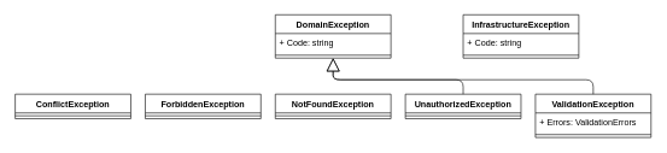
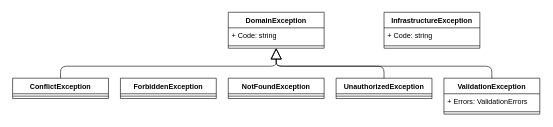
  <mxCell id="0" />
  <mxCell id="1" parent="0" />
+ <mxCell id="2" value="" style="endArrow=block;endSize=16;endFill=0;html=1;edgeStyle=orthogonalEdgeStyle;" edge="1" parent="1" source="3" target="14"><mxGeometry width="160" relative="1" as="geometry"><mxPoint x="90" y="100" as="sourcePoint" /><mxPoint x="90" y="70" as="targetPoint" /><Array as="points"><mxPoint x="100" y="110" /><mxPoint x="460" y="110" /></Array></mxGeometry></mxCell>
  <mxCell id="3" value="ConflictException" style="swimlane;fontStyle=1;align=center;verticalAlign=top;childLayout=stackLayout;horizontal=1;startSize=26;horizontalStack=0;resizeParent=1;resizeParentMax=0;resizeLast=0;collapsible=1;marginBottom=0;" vertex="1" parent="1"><mxGeometry x="20" y="130" width="160" height="34" as="geometry" /></mxCell>
  <mxCell id="4" value="" style="line;strokeWidth=1;fillColor=none;align=left;verticalAlign=middle;spacingTop=-1;spacingLeft=3;spacingRight=3;rotatable=0;labelPosition=right;points=[];portConstraint=eastwest;" vertex="1" parent="3"><mxGeometry y="26" width="160" height="8" as="geometry" /></mxCell>
  <mxCell id="5" value="ForbiddenException" style="swimlane;fontStyle=1;align=center;verticalAlign=top;childLayout=stackLayout;horizontal=1;startSize=26;horizontalStack=0;resizeParent=1;resizeParentMax=0;resizeLast=0;collapsible=1;marginBottom=0;" vertex="1" parent="1"><mxGeometry x="200" y="130" width="160" height="34" as="geometry" /></mxCell>
  <mxCell id="6" value="" style="line;strokeWidth=1;fillColor=none;align=left;verticalAlign=middle;spacingTop=-1;spacingLeft=3;spacingRight=3;rotatable=0;labelPosition=right;points=[];portConstraint=eastwest;" vertex="1" parent="5"><mxGeometry y="26" width="160" height="8" as="geometry" /></mxCell>
  <mxCell id="7" value="NotFoundException" style="swimlane;fontStyle=1;align=center;verticalAlign=top;childLayout=stackLayout;horizontal=1;startSize=26;horizontalStack=0;resizeParent=1;resizeParentMax=0;resizeLast=0;collapsible=1;marginBottom=0;" vertex="1" parent="1"><mxGeometry x="380" y="130" width="160" height="34" as="geometry" /></mxCell>
  <mxCell id="8" value="" style="line;strokeWidth=1;fillColor=none;align=left;verticalAlign=middle;spacingTop=-1;spacingLeft=3;spacingRight=3;rotatable=0;labelPosition=right;points=[];portConstraint=eastwest;" vertex="1" parent="7"><mxGeometry y="26" width="160" height="8" as="geometry" /></mxCell>
  <mxCell id="9" value="UnauthorizedException" style="swimlane;fontStyle=1;align=center;verticalAlign=top;childLayout=stackLayout;horizontal=1;startSize=26;horizontalStack=0;resizeParent=1;resizeParentMax=0;resizeLast=0;collapsible=1;marginBottom=0;" vertex="1" parent="1"><mxGeometry x="560" y="130" width="160" height="34" as="geometry" /></mxCell>
  <mxCell id="10" value="" style="line;strokeWidth=1;fillColor=none;align=left;verticalAlign=middle;spacingTop=-1;spacingLeft=3;spacingRight=3;rotatable=0;labelPosition=right;points=[];portConstraint=eastwest;" vertex="1" parent="9"><mxGeometry y="26" width="160" height="8" as="geometry" /></mxCell>
  <mxCell id="11" value="ValidationException" style="swimlane;fontStyle=1;align=center;verticalAlign=top;childLayout=stackLayout;horizontal=1;startSize=26;horizontalStack=0;resizeParent=1;resizeParentMax=0;resizeLast=0;collapsible=1;marginBottom=0;" vertex="1" parent="1"><mxGeometry x="740" y="130" width="160" height="60" as="geometry" /></mxCell>
  <mxCell id="12" value="+ Errors: ValidationErrors" style="text;strokeColor=none;fillColor=none;align=left;verticalAlign=top;spacingLeft=4;spacingRight=4;overflow=hidden;rotatable=0;points=[[0,0.5],[1,0.5]];portConstraint=eastwest;" vertex="1" parent="11"><mxGeometry y="26" width="160" height="26" as="geometry" /></mxCell>
  <mxCell id="13" value="" style="line;strokeWidth=1;fillColor=none;align=left;verticalAlign=middle;spacingTop=-1;spacingLeft=3;spacingRight=3;rotatable=0;labelPosition=right;points=[];portConstraint=eastwest;" vertex="1" parent="11"><mxGeometry y="52" width="160" height="8" as="geometry" /></mxCell>
  <mxCell id="14" value="DomainException" style="swimlane;fontStyle=1;align=center;verticalAlign=top;childLayout=stackLayout;horizontal=1;startSize=26;horizontalStack=0;resizeParent=1;resizeParentMax=0;resizeLast=0;collapsible=1;marginBottom=0;" vertex="1" parent="1"><mxGeometry x="380" y="20" width="160" height="60" as="geometry" /></mxCell>
  <mxCell id="15" value="+ Code: string" style="text;strokeColor=none;fillColor=none;align=left;verticalAlign=top;spacingLeft=4;spacingRight=4;overflow=hidden;rotatable=0;points=[[0,0.5],[1,0.5]];portConstraint=eastwest;" vertex="1" parent="14"><mxGeometry y="26" width="160" height="26" as="geometry" /></mxCell>
  <mxCell id="16" value="" style="line;strokeWidth=1;fillColor=none;align=left;verticalAlign=middle;spacingTop=-1;spacingLeft=3;spacingRight=3;rotatable=0;labelPosition=right;points=[];portConstraint=eastwest;" vertex="1" parent="14"><mxGeometry y="52" width="160" height="8" as="geometry" /></mxCell>
  <mxCell id="17" value="" style="endArrow=block;endSize=16;endFill=0;html=1;edgeStyle=orthogonalEdgeStyle;" edge="1" parent="1" source="9" target="14"><mxGeometry width="160" relative="1" as="geometry"><mxPoint x="400" y="300" as="sourcePoint" /><mxPoint x="760" y="250" as="targetPoint" /><Array as="points"><mxPoint x="640" y="110" /><mxPoint x="460" y="110" /></Array></mxGeometry></mxCell>
  <mxCell id="18" value="" style="endArrow=block;endSize=16;endFill=0;html=1;edgeStyle=orthogonalEdgeStyle;" edge="1" parent="1" source="11" target="14"><mxGeometry width="160" relative="1" as="geometry"><mxPoint x="650" y="140" as="sourcePoint" /><mxPoint x="470" y="90" as="targetPoint" /><Array as="points"><mxPoint x="820" y="110" /><mxPoint x="460" y="110" /></Array></mxGeometry></mxCell>
  <mxCell id="19" value="InfrastructureException" style="swimlane;fontStyle=1;align=center;verticalAlign=top;childLayout=stackLayout;horizontal=1;startSize=26;horizontalStack=0;resizeParent=1;resizeParentMax=0;resizeLast=0;collapsible=1;marginBottom=0;" vertex="1" parent="1"><mxGeometry x="640" y="20" width="160" height="60" as="geometry" /></mxCell>
  <mxCell id="20" value="+ Code: string" style="text;strokeColor=none;fillColor=none;align=left;verticalAlign=top;spacingLeft=4;spacingRight=4;overflow=hidden;rotatable=0;points=[[0,0.5],[1,0.5]];portConstraint=eastwest;" vertex="1" parent="19"><mxGeometry y="26" width="160" height="26" as="geometry" /></mxCell>
  <mxCell id="21" value="" style="line;strokeWidth=1;fillColor=none;align=left;verticalAlign=middle;spacingTop=-1;spacingLeft=3;spacingRight=3;rotatable=0;labelPosition=right;points=[];portConstraint=eastwest;" vertex="1" parent="19"><mxGeometry y="52" width="160" height="8" as="geometry" /></mxCell>
